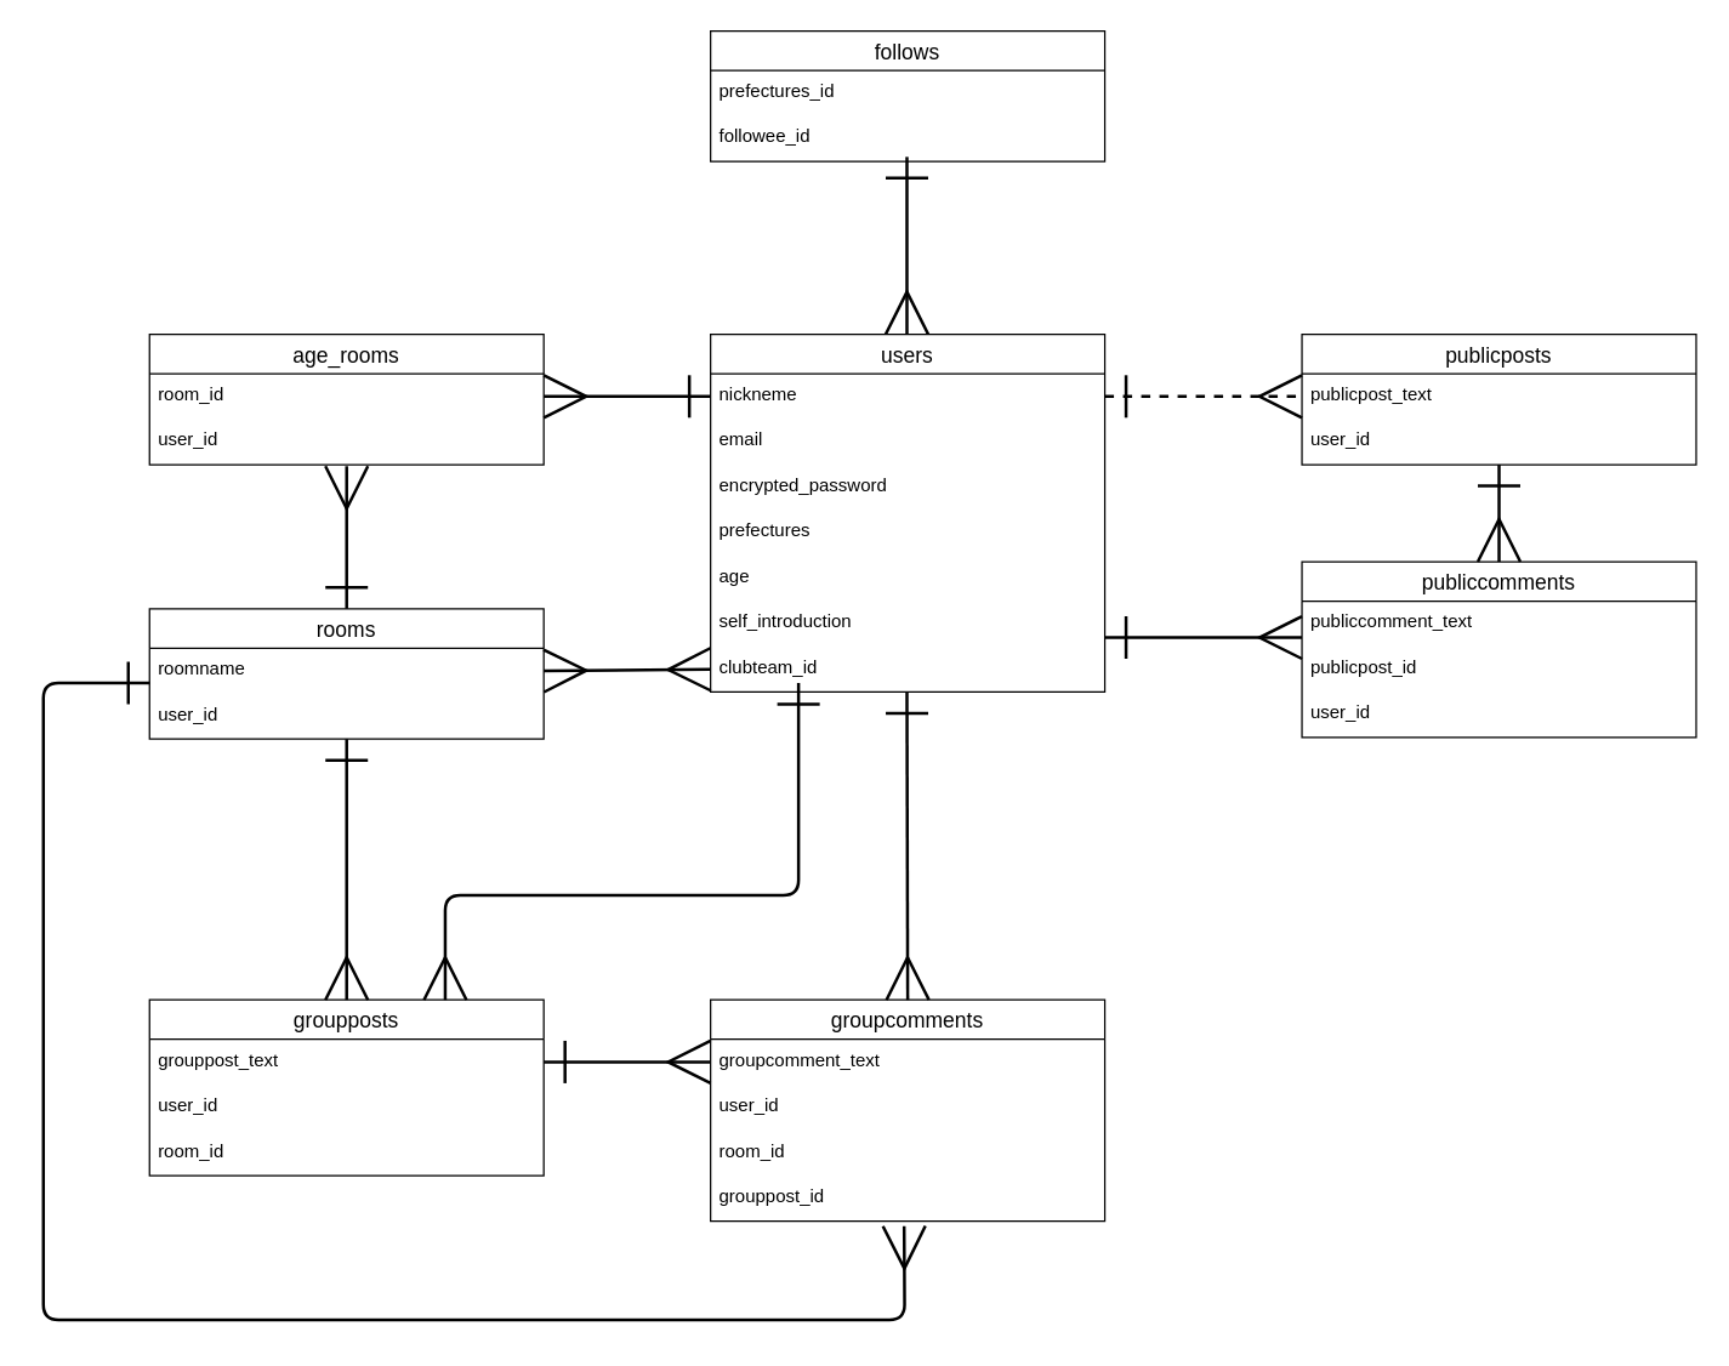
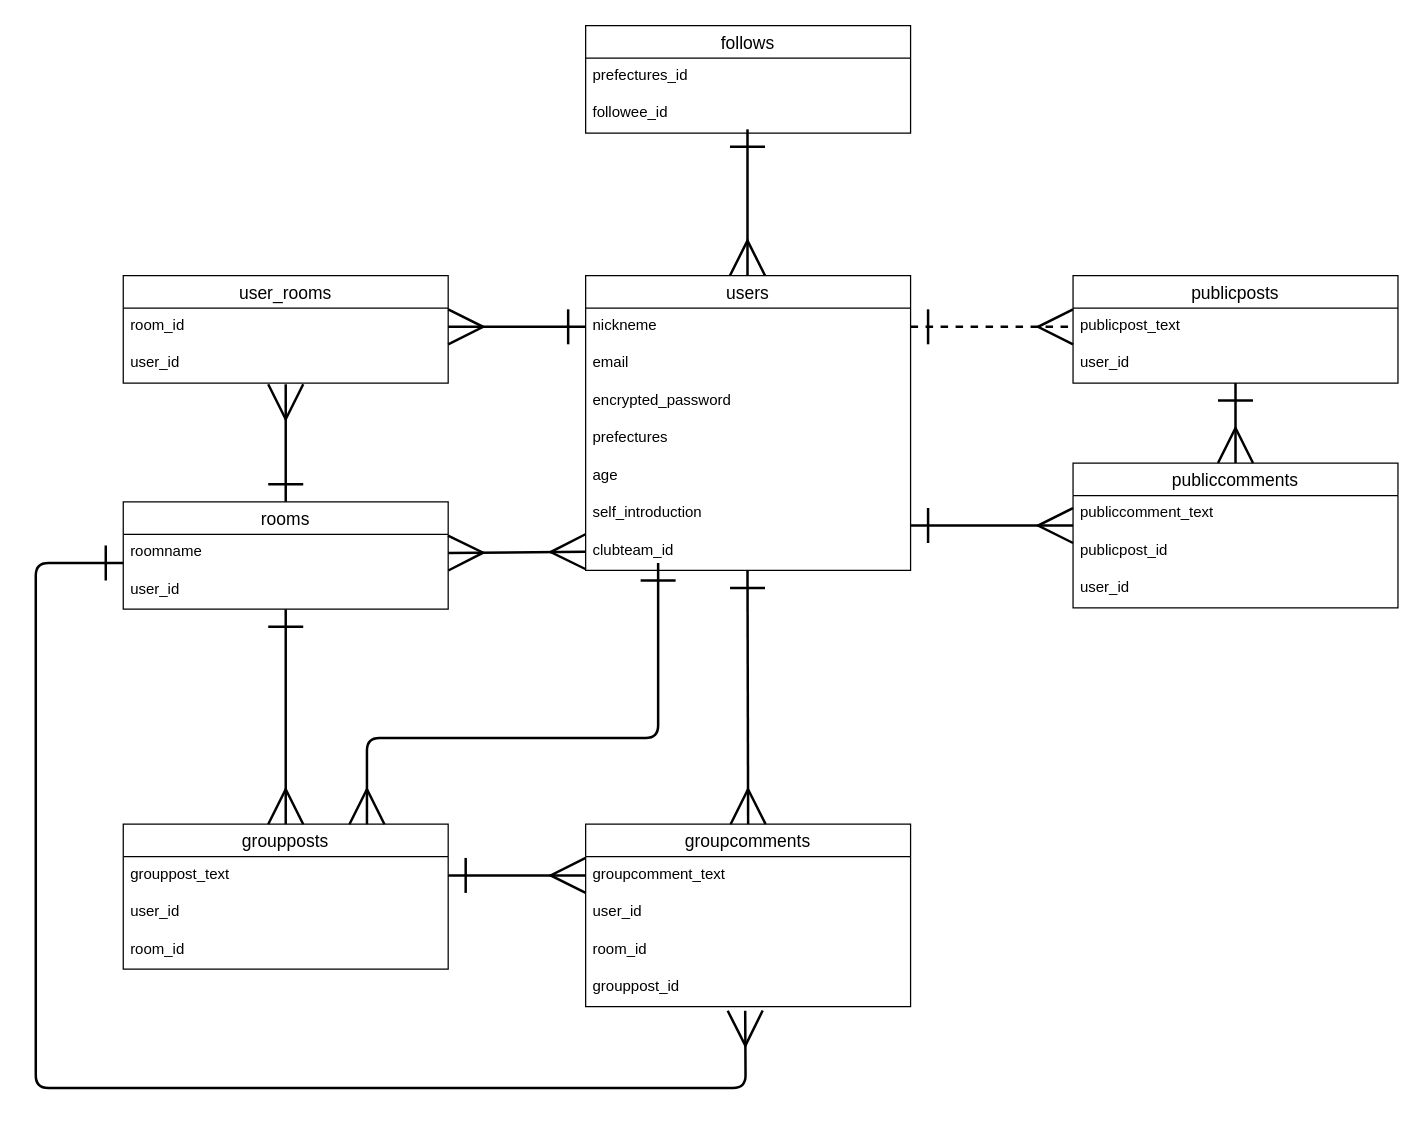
  <mxCell id="0" />
  <mxCell id="1" parent="0" />
  <mxCell id="2" value="users" style="swimlane;fontStyle=0;childLayout=stackLayout;horizontal=1;startSize=26;horizontalStack=0;resizeParent=1;resizeParentMax=0;resizeLast=0;collapsible=1;marginBottom=0;align=center;fontSize=14;" parent="1" vertex="1"><mxGeometry x="460" y="220" width="260" height="236" as="geometry" /></mxCell>
  <mxCell id="3" value="nickneme" style="text;strokeColor=none;fillColor=none;spacingLeft=4;spacingRight=4;overflow=hidden;rotatable=0;points=[[0,0.5],[1,0.5]];portConstraint=eastwest;fontSize=12;" parent="2" vertex="1"><mxGeometry y="26" width="260" height="30" as="geometry" /></mxCell>
  <mxCell id="4" value="email" style="text;strokeColor=none;fillColor=none;spacingLeft=4;spacingRight=4;overflow=hidden;rotatable=0;points=[[0,0.5],[1,0.5]];portConstraint=eastwest;fontSize=12;" parent="2" vertex="1"><mxGeometry y="56" width="260" height="30" as="geometry" /></mxCell>
  <mxCell id="5" value="encrypted_password" style="text;strokeColor=none;fillColor=none;spacingLeft=4;spacingRight=4;overflow=hidden;rotatable=0;points=[[0,0.5],[1,0.5]];portConstraint=eastwest;fontSize=12;" parent="2" vertex="1"><mxGeometry y="86" width="260" height="30" as="geometry" /></mxCell>
  <mxCell id="6" value="prefectures" style="text;strokeColor=none;fillColor=none;spacingLeft=4;spacingRight=4;overflow=hidden;rotatable=0;points=[[0,0.5],[1,0.5]];portConstraint=eastwest;fontSize=12;" parent="2" vertex="1"><mxGeometry y="116" width="260" height="30" as="geometry" /></mxCell>
  <mxCell id="7" value="age" style="text;strokeColor=none;fillColor=none;spacingLeft=4;spacingRight=4;overflow=hidden;rotatable=0;points=[[0,0.5],[1,0.5]];portConstraint=eastwest;fontSize=12;" vertex="1" parent="2"><mxGeometry y="146" width="260" height="30" as="geometry" /></mxCell>
  <mxCell id="8" value="self_introduction" style="text;strokeColor=none;fillColor=none;spacingLeft=4;spacingRight=4;overflow=hidden;rotatable=0;points=[[0,0.5],[1,0.5]];portConstraint=eastwest;fontSize=12;" parent="2" vertex="1"><mxGeometry y="176" width="260" height="30" as="geometry" /></mxCell>
  <mxCell id="9" value="clubteam_id" style="text;strokeColor=none;fillColor=none;spacingLeft=4;spacingRight=4;overflow=hidden;rotatable=0;points=[[0,0.5],[1,0.5]];portConstraint=eastwest;fontSize=12;" parent="2" vertex="1"><mxGeometry y="206" width="260" height="30" as="geometry" /></mxCell>
  <mxCell id="10" value="rooms" style="swimlane;fontStyle=0;childLayout=stackLayout;horizontal=1;startSize=26;horizontalStack=0;resizeParent=1;resizeParentMax=0;resizeLast=0;collapsible=1;marginBottom=0;align=center;fontSize=14;" parent="1" vertex="1"><mxGeometry x="90" y="401" width="260" height="86" as="geometry" /></mxCell>
  <mxCell id="11" value="roomname" style="text;strokeColor=none;fillColor=none;spacingLeft=4;spacingRight=4;overflow=hidden;rotatable=0;points=[[0,0.5],[1,0.5]];portConstraint=eastwest;fontSize=12;" parent="10" vertex="1"><mxGeometry y="26" width="260" height="30" as="geometry" /></mxCell>
  <mxCell id="12" value="user_id" style="text;strokeColor=none;fillColor=none;spacingLeft=4;spacingRight=4;overflow=hidden;rotatable=0;points=[[0,0.5],[1,0.5]];portConstraint=eastwest;fontSize=12;" vertex="1" parent="10"><mxGeometry y="56" width="260" height="30" as="geometry" /></mxCell>
  <mxCell id="13" value="publicposts" style="swimlane;fontStyle=0;childLayout=stackLayout;horizontal=1;startSize=26;horizontalStack=0;resizeParent=1;resizeParentMax=0;resizeLast=0;collapsible=1;marginBottom=0;align=center;fontSize=14;" parent="1" vertex="1"><mxGeometry x="850" y="220" width="260" height="86" as="geometry" /></mxCell>
  <mxCell id="14" value="publicpost_text" style="text;strokeColor=none;fillColor=none;spacingLeft=4;spacingRight=4;overflow=hidden;rotatable=0;points=[[0,0.5],[1,0.5]];portConstraint=eastwest;fontSize=12;" parent="13" vertex="1"><mxGeometry y="26" width="260" height="30" as="geometry" /></mxCell>
  <mxCell id="15" value="user_id" style="text;strokeColor=none;fillColor=none;spacingLeft=4;spacingRight=4;overflow=hidden;rotatable=0;points=[[0,0.5],[1,0.5]];portConstraint=eastwest;fontSize=12;" parent="13" vertex="1"><mxGeometry y="56" width="260" height="30" as="geometry" /></mxCell>
  <mxCell id="16" value="groupposts" style="swimlane;fontStyle=0;childLayout=stackLayout;horizontal=1;startSize=26;horizontalStack=0;resizeParent=1;resizeParentMax=0;resizeLast=0;collapsible=1;marginBottom=0;align=center;fontSize=14;" parent="1" vertex="1"><mxGeometry x="90" y="659" width="260" height="116" as="geometry" /></mxCell>
  <mxCell id="17" value="grouppost_text" style="text;strokeColor=none;fillColor=none;spacingLeft=4;spacingRight=4;overflow=hidden;rotatable=0;points=[[0,0.5],[1,0.5]];portConstraint=eastwest;fontSize=12;" parent="16" vertex="1"><mxGeometry y="26" width="260" height="30" as="geometry" /></mxCell>
  <mxCell id="18" value="user_id" style="text;strokeColor=none;fillColor=none;spacingLeft=4;spacingRight=4;overflow=hidden;rotatable=0;points=[[0,0.5],[1,0.5]];portConstraint=eastwest;fontSize=12;" parent="16" vertex="1"><mxGeometry y="56" width="260" height="30" as="geometry" /></mxCell>
  <mxCell id="19" value="room_id" style="text;strokeColor=none;fillColor=none;spacingLeft=4;spacingRight=4;overflow=hidden;rotatable=0;points=[[0,0.5],[1,0.5]];portConstraint=eastwest;fontSize=12;" parent="16" vertex="1"><mxGeometry y="86" width="260" height="30" as="geometry" /></mxCell>
  <mxCell id="20" value="publiccomments" style="swimlane;fontStyle=0;childLayout=stackLayout;horizontal=1;startSize=26;horizontalStack=0;resizeParent=1;resizeParentMax=0;resizeLast=0;collapsible=1;marginBottom=0;align=center;fontSize=14;" vertex="1" parent="1"><mxGeometry x="850" y="370" width="260" height="116" as="geometry" /></mxCell>
  <mxCell id="21" value="publiccomment_text" style="text;strokeColor=none;fillColor=none;spacingLeft=4;spacingRight=4;overflow=hidden;rotatable=0;points=[[0,0.5],[1,0.5]];portConstraint=eastwest;fontSize=12;" vertex="1" parent="20"><mxGeometry y="26" width="260" height="30" as="geometry" /></mxCell>
  <mxCell id="22" value="publicpost_id" style="text;strokeColor=none;fillColor=none;spacingLeft=4;spacingRight=4;overflow=hidden;rotatable=0;points=[[0,0.5],[1,0.5]];portConstraint=eastwest;fontSize=12;" vertex="1" parent="20"><mxGeometry y="56" width="260" height="30" as="geometry" /></mxCell>
  <mxCell id="23" value="user_id" style="text;strokeColor=none;fillColor=none;spacingLeft=4;spacingRight=4;overflow=hidden;rotatable=0;points=[[0,0.5],[1,0.5]];portConstraint=eastwest;fontSize=12;" vertex="1" parent="20"><mxGeometry y="86" width="260" height="30" as="geometry" /></mxCell>
  <mxCell id="24" value="groupcomments" style="swimlane;fontStyle=0;childLayout=stackLayout;horizontal=1;startSize=26;horizontalStack=0;resizeParent=1;resizeParentMax=0;resizeLast=0;collapsible=1;marginBottom=0;align=center;fontSize=14;" vertex="1" parent="1"><mxGeometry x="460" y="659" width="260" height="146" as="geometry" /></mxCell>
  <mxCell id="25" value="groupcomment_text" style="text;strokeColor=none;fillColor=none;spacingLeft=4;spacingRight=4;overflow=hidden;rotatable=0;points=[[0,0.5],[1,0.5]];portConstraint=eastwest;fontSize=12;" vertex="1" parent="24"><mxGeometry y="26" width="260" height="30" as="geometry" /></mxCell>
  <mxCell id="26" value="user_id" style="text;strokeColor=none;fillColor=none;spacingLeft=4;spacingRight=4;overflow=hidden;rotatable=0;points=[[0,0.5],[1,0.5]];portConstraint=eastwest;fontSize=12;" vertex="1" parent="24"><mxGeometry y="56" width="260" height="30" as="geometry" /></mxCell>
  <mxCell id="27" value="room_id" style="text;strokeColor=none;fillColor=none;spacingLeft=4;spacingRight=4;overflow=hidden;rotatable=0;points=[[0,0.5],[1,0.5]];portConstraint=eastwest;fontSize=12;" vertex="1" parent="24"><mxGeometry y="86" width="260" height="30" as="geometry" /></mxCell>
  <mxCell id="28" value="grouppost_id" style="text;strokeColor=none;fillColor=none;spacingLeft=4;spacingRight=4;overflow=hidden;rotatable=0;points=[[0,0.5],[1,0.5]];portConstraint=eastwest;fontSize=12;" vertex="1" parent="24"><mxGeometry y="116" width="260" height="30" as="geometry" /></mxCell>
  <mxCell id="29" style="edgeStyle=none;html=1;entryX=0;entryY=0.5;entryDx=0;entryDy=0;endArrow=ERmany;endFill=0;startArrow=ERone;startFill=0;strokeWidth=2;endSize=25;targetPerimeterSpacing=0;sourcePerimeterSpacing=0;startSize=25;dashed=1;" edge="1" parent="1" source="3" target="14"><mxGeometry relative="1" as="geometry" /></mxCell>
  <mxCell id="30" style="edgeStyle=none;html=1;entryX=0.5;entryY=0;entryDx=0;entryDy=0;endArrow=ERmany;endFill=0;startArrow=ERone;startFill=0;strokeWidth=2;endSize=25;targetPerimeterSpacing=0;sourcePerimeterSpacing=0;startSize=25;" edge="1" parent="1" source="15" target="20"><mxGeometry relative="1" as="geometry"><mxPoint x="980" y="310" as="sourcePoint" /><mxPoint x="1045" y="337.5" as="targetPoint" /></mxGeometry></mxCell>
  <mxCell id="31" style="edgeStyle=none;html=1;entryX=0;entryY=0.5;entryDx=0;entryDy=0;endArrow=ERmany;endFill=0;startArrow=ERone;startFill=0;strokeWidth=2;endSize=25;targetPerimeterSpacing=0;sourcePerimeterSpacing=0;startSize=25;" edge="1" parent="1"><mxGeometry relative="1" as="geometry"><mxPoint x="720" y="420" as="sourcePoint" /><mxPoint x="850" y="420" as="targetPoint" /></mxGeometry></mxCell>
  <mxCell id="32" style="edgeStyle=none;html=1;entryX=0;entryY=0.5;entryDx=0;entryDy=0;endArrow=ERmany;endFill=0;startArrow=ERone;startFill=0;strokeWidth=2;endSize=25;targetPerimeterSpacing=0;sourcePerimeterSpacing=0;startSize=25;exitX=1;exitY=0.5;exitDx=0;exitDy=0;" edge="1" parent="1" source="17" target="25"><mxGeometry relative="1" as="geometry"><mxPoint x="419.5" y="710" as="sourcePoint" /><mxPoint x="419" y="820" as="targetPoint" /></mxGeometry></mxCell>
- <mxCell id="33" value="age_rooms" style="swimlane;fontStyle=0;childLayout=stackLayout;horizontal=1;startSize=26;horizontalStack=0;resizeParent=1;resizeParentMax=0;resizeLast=0;collapsible=1;marginBottom=0;align=center;fontSize=14;" vertex="1" parent="1"><mxGeometry x="90" y="220" width="260" height="86" as="geometry" /></mxCell>
+ <mxCell id="33" value="user_rooms" style="swimlane;fontStyle=0;childLayout=stackLayout;horizontal=1;startSize=26;horizontalStack=0;resizeParent=1;resizeParentMax=0;resizeLast=0;collapsible=1;marginBottom=0;align=center;fontSize=14;" vertex="1" parent="1"><mxGeometry x="90" y="220" width="260" height="86" as="geometry" /></mxCell>
  <mxCell id="34" value="room_id" style="text;strokeColor=none;fillColor=none;spacingLeft=4;spacingRight=4;overflow=hidden;rotatable=0;points=[[0,0.5],[1,0.5]];portConstraint=eastwest;fontSize=12;" vertex="1" parent="33"><mxGeometry y="26" width="260" height="30" as="geometry" /></mxCell>
  <mxCell id="35" value="user_id" style="text;strokeColor=none;fillColor=none;spacingLeft=4;spacingRight=4;overflow=hidden;rotatable=0;points=[[0,0.5],[1,0.5]];portConstraint=eastwest;fontSize=12;" vertex="1" parent="33"><mxGeometry y="56" width="260" height="30" as="geometry" /></mxCell>
  <mxCell id="36" style="edgeStyle=none;html=1;endArrow=ERmany;endFill=0;startArrow=ERone;startFill=0;strokeWidth=2;endSize=25;targetPerimeterSpacing=0;sourcePerimeterSpacing=0;startSize=25;exitX=0.5;exitY=0;exitDx=0;exitDy=0;" edge="1" parent="1" source="10"><mxGeometry relative="1" as="geometry"><mxPoint x="219.5" y="417" as="sourcePoint" /><mxPoint x="220" y="307" as="targetPoint" /><Array as="points"><mxPoint x="220" y="350" /></Array></mxGeometry></mxCell>
  <mxCell id="37" style="edgeStyle=none;html=1;entryX=0.5;entryY=0;entryDx=0;entryDy=0;endArrow=ERmany;endFill=0;startArrow=ERone;startFill=0;strokeWidth=2;endSize=25;targetPerimeterSpacing=0;sourcePerimeterSpacing=0;startSize=25;exitX=1;exitY=0.5;exitDx=0;exitDy=0;" edge="1" parent="1" target="16"><mxGeometry relative="1" as="geometry"><mxPoint x="220" y="487" as="sourcePoint" /><mxPoint x="320" y="727" as="targetPoint" /></mxGeometry></mxCell>
  <mxCell id="38" style="edgeStyle=none;html=1;entryX=1;entryY=0.5;entryDx=0;entryDy=0;endArrow=ERmany;endFill=0;startArrow=ERone;startFill=0;strokeWidth=2;endSize=25;targetPerimeterSpacing=0;sourcePerimeterSpacing=0;startSize=25;exitX=0;exitY=0.5;exitDx=0;exitDy=0;" edge="1" parent="1" source="3" target="34"><mxGeometry relative="1" as="geometry"><mxPoint x="450" y="270" as="sourcePoint" /><mxPoint x="330" y="270" as="targetPoint" /></mxGeometry></mxCell>
  <mxCell id="39" style="edgeStyle=none;html=1;entryX=1;entryY=0.5;entryDx=0;entryDy=0;endArrow=ERmany;endFill=0;startArrow=ERmany;startFill=0;strokeWidth=2;endSize=25;targetPerimeterSpacing=0;sourcePerimeterSpacing=0;startSize=25;exitX=0;exitY=0.5;exitDx=0;exitDy=0;" edge="1" parent="1" source="9" target="11"><mxGeometry relative="1" as="geometry"><mxPoint x="410.5" y="430" as="sourcePoint" /><mxPoint x="410" y="540" as="targetPoint" /></mxGeometry></mxCell>
  <mxCell id="40" style="edgeStyle=none;html=1;entryX=0.5;entryY=0;entryDx=0;entryDy=0;endArrow=ERmany;endFill=0;startArrow=ERone;startFill=0;strokeWidth=2;endSize=25;targetPerimeterSpacing=0;sourcePerimeterSpacing=0;startSize=25;exitX=1;exitY=0.5;exitDx=0;exitDy=0;" edge="1" parent="1" target="24"><mxGeometry relative="1" as="geometry"><mxPoint x="589.5" y="456" as="sourcePoint" /><mxPoint x="589.5" y="628" as="targetPoint" /></mxGeometry></mxCell>
  <mxCell id="41" style="edgeStyle=none;html=1;entryX=0.75;entryY=0;entryDx=0;entryDy=0;endArrow=ERmany;endFill=0;startArrow=ERone;startFill=0;strokeWidth=2;endSize=25;targetPerimeterSpacing=0;sourcePerimeterSpacing=0;startSize=25;" edge="1" parent="1" target="16"><mxGeometry relative="1" as="geometry"><mxPoint x="518" y="450" as="sourcePoint" /><mxPoint x="460" y="628" as="targetPoint" /><Array as="points"><mxPoint x="518" y="590" /><mxPoint x="285" y="590" /></Array></mxGeometry></mxCell>
  <mxCell id="42" style="edgeStyle=none;html=1;endArrow=ERmany;endFill=0;startArrow=ERone;startFill=0;strokeWidth=2;endSize=25;targetPerimeterSpacing=0;sourcePerimeterSpacing=0;startSize=25;exitX=1;exitY=0.5;exitDx=0;exitDy=0;entryX=0.491;entryY=1.107;entryDx=0;entryDy=0;entryPerimeter=0;" edge="1" parent="1" target="28"><mxGeometry relative="1" as="geometry"><mxPoint x="90" y="450" as="sourcePoint" /><mxPoint x="50" y="534" as="targetPoint" /><Array as="points"><mxPoint x="20" y="450" /><mxPoint x="20" y="870" /><mxPoint x="588" y="870" /></Array></mxGeometry></mxCell>
  <mxCell id="43" value="follows" style="swimlane;fontStyle=0;childLayout=stackLayout;horizontal=1;startSize=26;horizontalStack=0;resizeParent=1;resizeParentMax=0;resizeLast=0;collapsible=1;marginBottom=0;align=center;fontSize=14;" vertex="1" parent="1"><mxGeometry x="460" y="20" width="260" height="86" as="geometry" /></mxCell>
  <mxCell id="44" value="prefectures_id" style="text;strokeColor=none;fillColor=none;spacingLeft=4;spacingRight=4;overflow=hidden;rotatable=0;points=[[0,0.5],[1,0.5]];portConstraint=eastwest;fontSize=12;" vertex="1" parent="43"><mxGeometry y="26" width="260" height="30" as="geometry" /></mxCell>
  <mxCell id="45" value="followee_id" style="text;strokeColor=none;fillColor=none;spacingLeft=4;spacingRight=4;overflow=hidden;rotatable=0;points=[[0,0.5],[1,0.5]];portConstraint=eastwest;fontSize=12;" vertex="1" parent="43"><mxGeometry y="56" width="260" height="30" as="geometry" /></mxCell>
  <mxCell id="46" style="edgeStyle=none;html=1;endArrow=ERmany;endFill=0;startArrow=ERone;startFill=0;strokeWidth=2;endSize=25;targetPerimeterSpacing=0;sourcePerimeterSpacing=0;startSize=25;" edge="1" parent="1"><mxGeometry relative="1" as="geometry"><mxPoint x="589.5" y="103" as="sourcePoint" /><mxPoint x="589.5" y="220" as="targetPoint" /></mxGeometry></mxCell>
